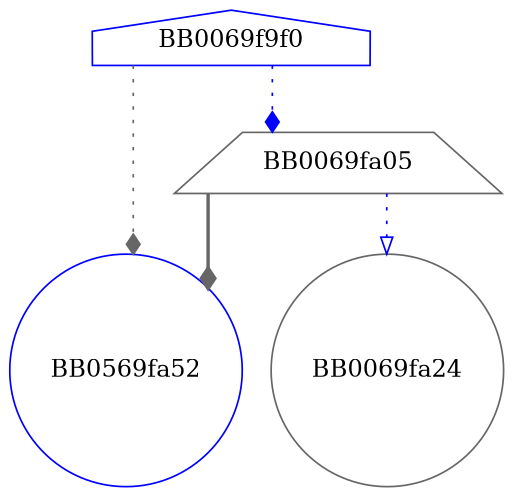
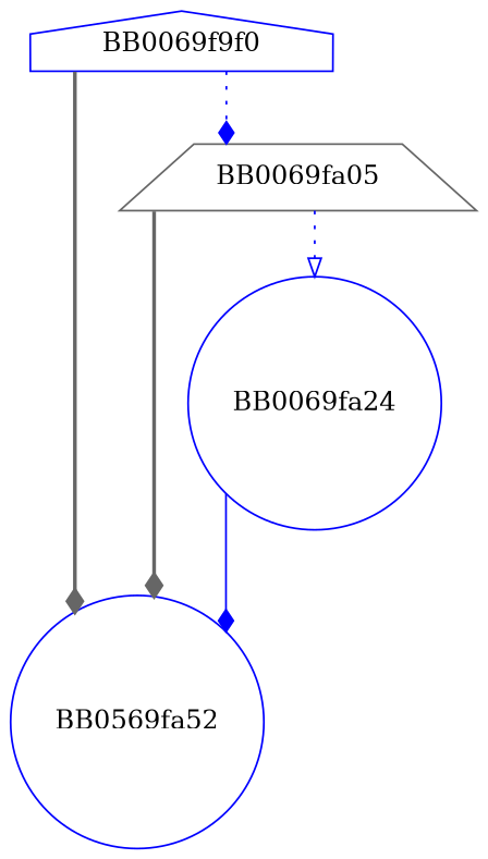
  digraph {
    splines=ortho
    node [color=blue shape=circle]
    edge [arrowhead=diamond color=blue style=bold]
    BB0069f9f0 [shape=house]
    n2 [label=BB0569fa52]
    n3 [color=gray40 label=BB0069fa05 shape=trapezium]
-   BB0069fa24 [color=gray40]
-   BB0069f9f0 -> n2 [color=gray40 style=dotted]
+   BB0069fa24
+   BB0069f9f0 -> n2 [color=gray40]
    BB0069f9f0 -> n3 [style=dotted]
    n3 -> n2 [color=gray40]
    n3 -> BB0069fa24 [arrowhead=onormal style=dotted]
+   BB0069fa24 -> n2 [style=solid]
  }
